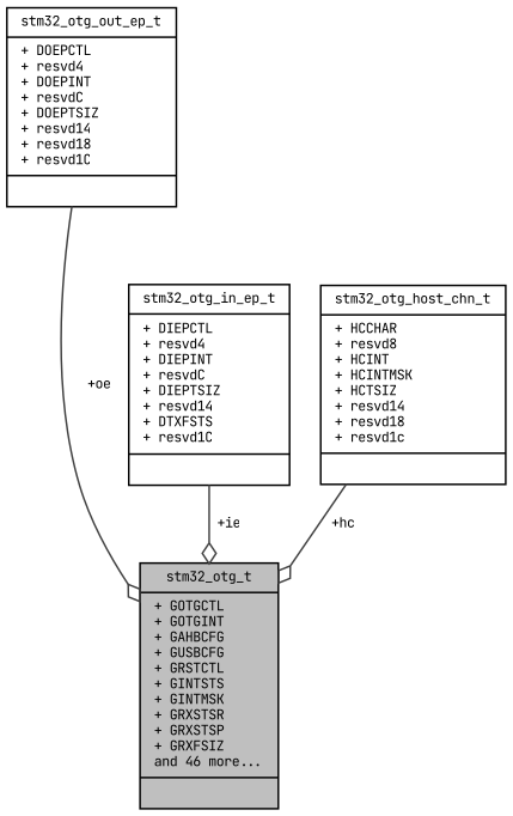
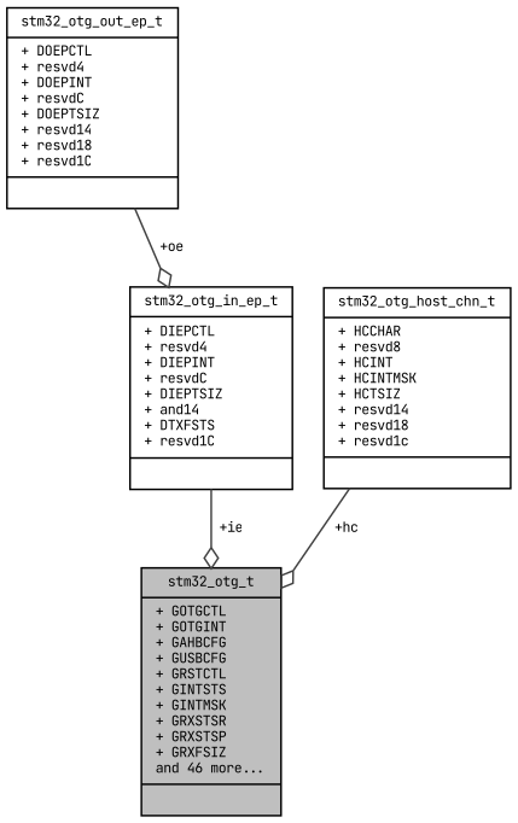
  digraph {
    fontname="JetBrains Mono"
    node [color=black fontname="JetBrains Mono" fontsize=8 shape=record]
    edge [arrowhead=odiamond color=grey25 fontname="JetBrains Mono" fontsize=8 labelfontname=Helvetica labelfontsize=8 style=solid]
    n1 [fillcolor=grey75 fontcolor=black height=0.2 label="{stm32_otg_t\n|+ GOTGCTL\l+ GOTGINT\l+ GAHBCFG\l+ GUSBCFG\l+ GRSTCTL\l+ GINTSTS\l+ GINTMSK\l+ GRXSTSR\l+ GRXSTSP\l+ GRXFSIZ\land 46 more...\l|}" style=filled width=0.4]
    n2 [height=0.2 label="{stm32_otg_out_ep_t\n|+ DOEPCTL\l+ resvd4\l+ DOEPINT\l+ resvdC\l+ DOEPTSIZ\l+ resvd14\l+ resvd18\l+ resvd1C\l|}" width=0.4]
-   n3 [height=0.2 label="{stm32_otg_in_ep_t\n|+ DIEPCTL\l+ resvd4\l+ DIEPINT\l+ resvdC\l+ DIEPTSIZ\l+ resvd14\l+ DTXFSTS\l+ resvd1C\l|}" width=0.4]
+   n3 [height=0.2 label="{stm32_otg_in_ep_t\n|+ DIEPCTL\l+ resvd4\l+ DIEPINT\l+ resvdC\l+ DIEPTSIZ\l+ and14\l+ DTXFSTS\l+ resvd1C\l|}" width=0.4]
    n4 [height=0.2 label="{stm32_otg_host_chn_t\n|+ HCCHAR\l+ resvd8\l+ HCINT\l+ HCINTMSK\l+ HCTSIZ\l+ resvd14\l+ resvd18\l+ resvd1c\l|}" width=0.4]
-   n2 -> n1 [label=" +oe"]
+   n2 -> n3 [label=" +oe"]
    n3 -> n1 [label=" +ie"]
    n4 -> n1 [label=" +hc"]
  }
